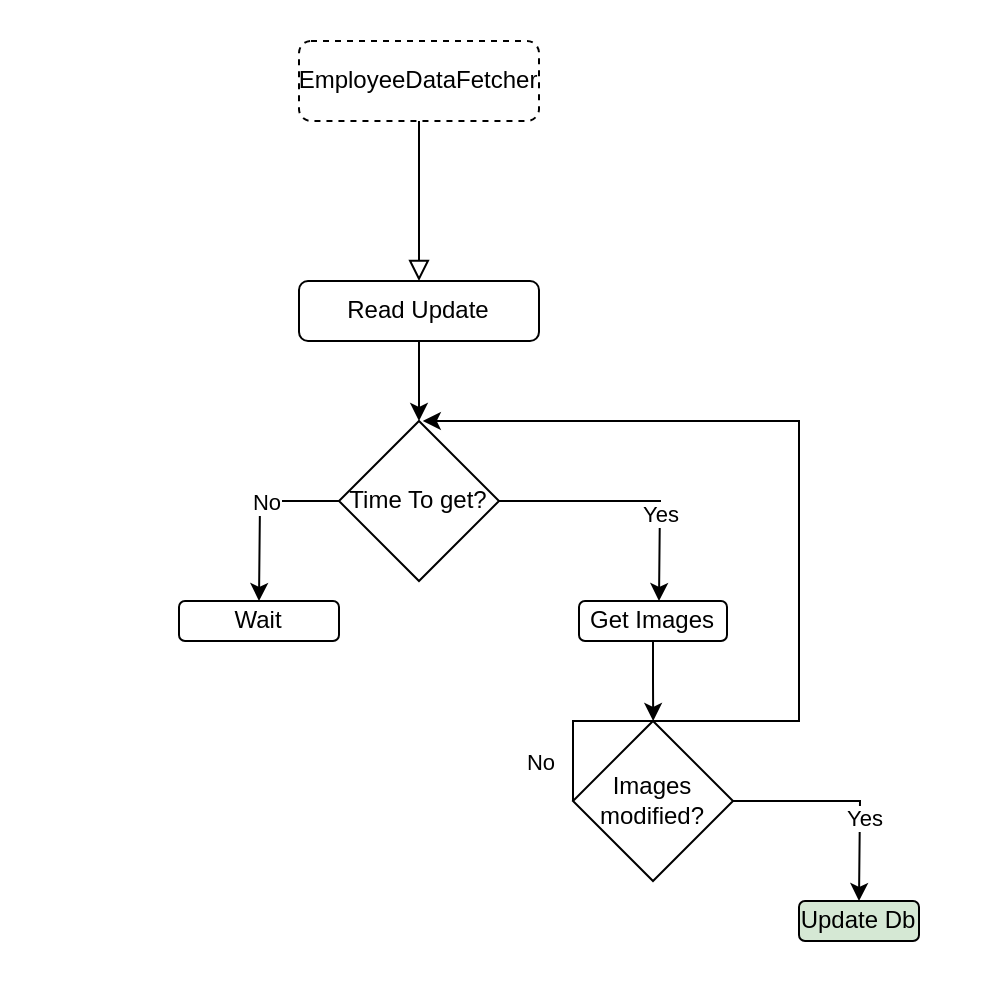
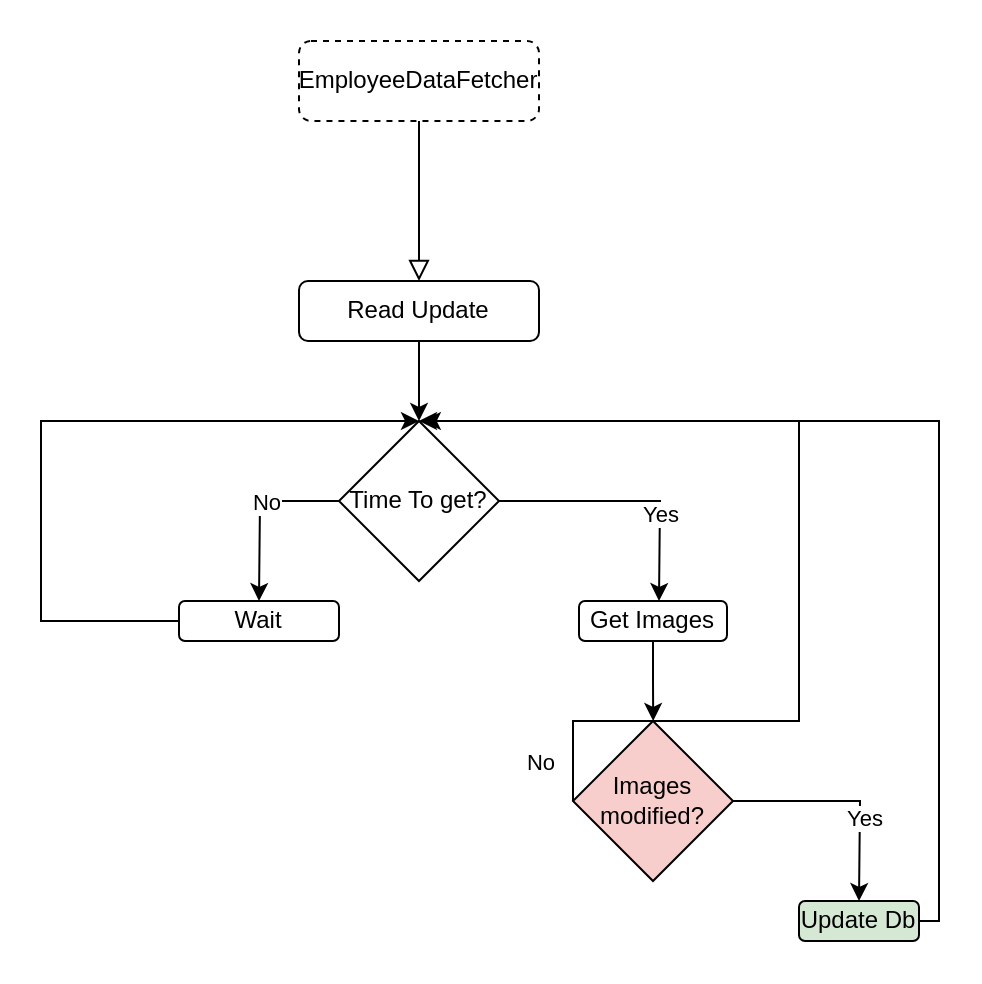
  <mxCell id="0" />
  <mxCell id="1" parent="0" />
  <mxCell id="2" value="" style="rounded=0;html=1;jettySize=auto;orthogonalLoop=1;fontSize=11;endArrow=block;endFill=0;endSize=8;strokeWidth=1;shadow=0;labelBackgroundColor=none;edgeStyle=orthogonalEdgeStyle;" parent="1" source="3" edge="1"><mxGeometry relative="1" as="geometry"><mxPoint x="209" y="140" as="targetPoint" /></mxGeometry></mxCell>
  <mxCell id="3" value="EmployeeDataFetcher" style="rounded=1;whiteSpace=wrap;html=1;fontSize=12;glass=0;strokeWidth=1;shadow=0;dashed=1;" parent="1" vertex="1"><mxGeometry x="149" y="20" width="120" height="40" as="geometry" /></mxCell>
  <mxCell id="4" style="edgeStyle=orthogonalEdgeStyle;rounded=0;orthogonalLoop=1;jettySize=auto;html=1;" edge="1" parent="1" source="5"><mxGeometry relative="1" as="geometry"><mxPoint x="209" y="210" as="targetPoint" /></mxGeometry></mxCell>
  <mxCell id="5" value="Read Update" style="rounded=1;whiteSpace=wrap;html=1;" vertex="1" parent="1"><mxGeometry x="149" y="140" width="120" height="30" as="geometry" /></mxCell>
  <mxCell id="6" style="edgeStyle=orthogonalEdgeStyle;rounded=0;orthogonalLoop=1;jettySize=auto;html=1;" edge="1" parent="1" source="10"><mxGeometry relative="1" as="geometry"><mxPoint x="129" y="300" as="targetPoint" /></mxGeometry></mxCell>
  <mxCell id="7" value="No" style="edgeLabel;html=1;align=center;verticalAlign=middle;resizable=0;points=[];" vertex="1" connectable="0" parent="6"><mxGeometry x="-0.173" relative="1" as="geometry"><mxPoint as="offset" /></mxGeometry></mxCell>
  <mxCell id="8" style="edgeStyle=orthogonalEdgeStyle;rounded=0;orthogonalLoop=1;jettySize=auto;html=1;" edge="1" parent="1" source="10"><mxGeometry relative="1" as="geometry"><mxPoint x="329" y="300" as="targetPoint" /></mxGeometry></mxCell>
  <mxCell id="9" value="Yes" style="edgeLabel;html=1;align=center;verticalAlign=middle;resizable=0;points=[];" vertex="1" connectable="0" parent="8"><mxGeometry x="0.339" relative="1" as="geometry"><mxPoint as="offset" /></mxGeometry></mxCell>
  <mxCell id="10" value="Time To get?" style="rhombus;whiteSpace=wrap;html=1;" vertex="1" parent="1"><mxGeometry x="169" y="210" width="80" height="80" as="geometry" /></mxCell>
+ <mxCell id="11" style="edgeStyle=orthogonalEdgeStyle;rounded=0;orthogonalLoop=1;jettySize=auto;html=1;entryX=0.5;entryY=0;entryDx=0;entryDy=0;" edge="1" parent="1" source="12" target="10"><mxGeometry relative="1" as="geometry"><mxPoint x="199" y="200" as="targetPoint" /><Array as="points"><mxPoint x="20" y="310" /><mxPoint x="20" y="210" /></Array></mxGeometry></mxCell>
  <mxCell id="12" value="Wait" style="rounded=1;whiteSpace=wrap;html=1;" vertex="1" parent="1"><mxGeometry x="89" y="300" width="80" height="20" as="geometry" /></mxCell>
  <mxCell id="13" style="edgeStyle=orthogonalEdgeStyle;rounded=0;orthogonalLoop=1;jettySize=auto;html=1;" edge="1" parent="1" source="14"><mxGeometry relative="1" as="geometry"><mxPoint x="326.1" y="360" as="targetPoint" /></mxGeometry></mxCell>
  <mxCell id="14" value="Get Images" style="rounded=1;whiteSpace=wrap;html=1;" vertex="1" parent="1"><mxGeometry x="289" y="300" width="74" height="20" as="geometry" /></mxCell>
  <mxCell id="15" style="edgeStyle=orthogonalEdgeStyle;rounded=0;orthogonalLoop=1;jettySize=auto;html=1;" edge="1" parent="1" source="19"><mxGeometry relative="1" as="geometry"><mxPoint x="429" y="450" as="targetPoint" /></mxGeometry></mxCell>
  <mxCell id="16" value="Yes" style="edgeLabel;html=1;align=center;verticalAlign=middle;resizable=0;points=[];" vertex="1" connectable="0" parent="15"><mxGeometry x="0.277" y="2" relative="1" as="geometry"><mxPoint as="offset" /></mxGeometry></mxCell>
  <mxCell id="17" style="edgeStyle=orthogonalEdgeStyle;rounded=0;orthogonalLoop=1;jettySize=auto;html=1;exitX=0;exitY=0.5;exitDx=0;exitDy=0;" edge="1" parent="1" source="19"><mxGeometry relative="1" as="geometry"><mxPoint x="210.905" y="210" as="targetPoint" /><Array as="points"><mxPoint x="286" y="360" /><mxPoint x="399" y="360" /><mxPoint x="399" y="210" /></Array></mxGeometry></mxCell>
  <mxCell id="18" value="No" style="edgeLabel;html=1;align=center;verticalAlign=middle;resizable=0;points=[];" vertex="1" connectable="0" parent="17"><mxGeometry x="-0.529" y="1" relative="1" as="geometry"><mxPoint x="-93" y="21" as="offset" /></mxGeometry></mxCell>
- <mxCell id="19" value="Images modified?" style="rhombus;whiteSpace=wrap;html=1;" vertex="1" parent="1"><mxGeometry x="286" y="360" width="80" height="80" as="geometry" /></mxCell>
+ <mxCell id="19" value="Images modified?" style="rhombus;whiteSpace=wrap;html=1;fillColor=#f8cecc;" vertex="1" parent="1"><mxGeometry x="286" y="360" width="80" height="80" as="geometry" /></mxCell>
+ <mxCell id="20" style="edgeStyle=orthogonalEdgeStyle;rounded=0;orthogonalLoop=1;jettySize=auto;html=1;entryX=0.5;entryY=0;entryDx=0;entryDy=0;" edge="1" parent="1" source="21" target="10"><mxGeometry relative="1" as="geometry"><mxPoint x="489" y="260" as="targetPoint" /><Array as="points"><mxPoint x="469" y="460" /><mxPoint x="469" y="210" /></Array></mxGeometry></mxCell>
  <mxCell id="21" value="Update Db" style="rounded=1;whiteSpace=wrap;html=1;fillColor=#d5e8d4;" vertex="1" parent="1"><mxGeometry x="399" y="450" width="60" height="20" as="geometry" /></mxCell>
